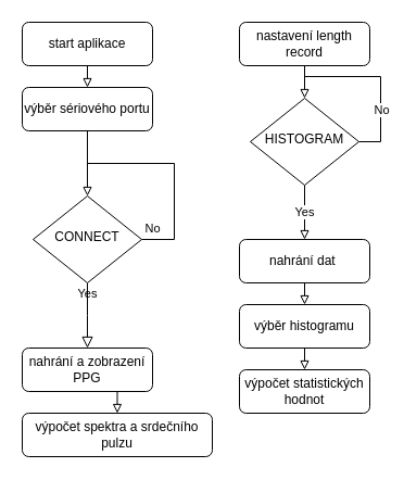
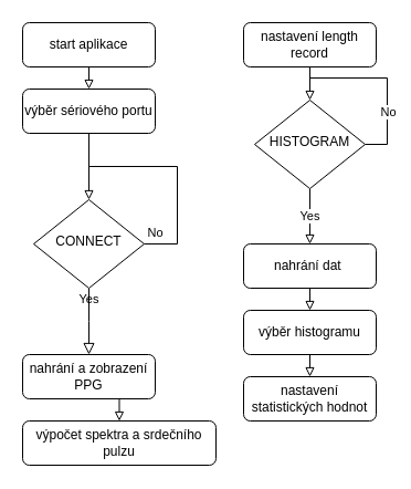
  <mxCell id="0" />
  <mxCell id="1" parent="0" />
  <mxCell id="2" style="edgeStyle=orthogonalEdgeStyle;rounded=0;orthogonalLoop=1;jettySize=auto;html=1;exitX=0.5;exitY=1;exitDx=0;exitDy=0;entryX=0.5;entryY=0;entryDx=0;entryDy=0;endArrow=block;endFill=0;" edge="1" parent="1" source="3" target="8"><mxGeometry relative="1" as="geometry" /></mxCell>
  <mxCell id="3" value="start aplikace" style="rounded=1;whiteSpace=wrap;html=1;fontSize=12;glass=0;strokeWidth=1;shadow=0;" parent="1" vertex="1"><mxGeometry x="20" y="20" width="120" height="40" as="geometry" /></mxCell>
  <mxCell id="4" value="Yes" style="rounded=0;html=1;jettySize=auto;orthogonalLoop=1;fontSize=11;endArrow=block;endFill=0;endSize=8;strokeWidth=1;shadow=0;labelBackgroundColor=none;edgeStyle=orthogonalEdgeStyle;" parent="1" source="6" edge="1"><mxGeometry y="20" relative="1" as="geometry"><mxPoint as="offset" /><mxPoint x="80" y="320" as="targetPoint" /></mxGeometry></mxCell>
  <mxCell id="5" value="No" style="edgeStyle=orthogonalEdgeStyle;rounded=0;html=1;jettySize=auto;orthogonalLoop=1;fontSize=11;endArrow=none;endFill=0;endSize=8;strokeWidth=1;shadow=0;labelBackgroundColor=none;" parent="1" source="6" edge="1"><mxGeometry x="-0.895" y="10" relative="1" as="geometry"><mxPoint as="offset" /><mxPoint x="80" y="140" as="targetPoint" /><Array as="points"><mxPoint x="160" y="220" /><mxPoint x="160" y="150" /><mxPoint x="80" y="150" /></Array></mxGeometry></mxCell>
  <mxCell id="6" value="CONNECT" style="rhombus;whiteSpace=wrap;html=1;shadow=0;fontFamily=Helvetica;fontSize=12;align=center;strokeWidth=1;spacing=6;spacingTop=-4;" parent="1" vertex="1"><mxGeometry x="30" y="180" width="100" height="80" as="geometry" /></mxCell>
  <mxCell id="7" style="edgeStyle=orthogonalEdgeStyle;rounded=0;orthogonalLoop=1;jettySize=auto;html=1;exitX=0.5;exitY=1;exitDx=0;exitDy=0;entryX=0.5;entryY=0;entryDx=0;entryDy=0;endArrow=block;endFill=0;" edge="1" parent="1" source="8" target="6"><mxGeometry relative="1" as="geometry" /></mxCell>
  <mxCell id="8" value="výběr sériového portu" style="rounded=1;whiteSpace=wrap;html=1;fontSize=12;glass=0;strokeWidth=1;shadow=0;" vertex="1" parent="1"><mxGeometry x="20" y="80" width="120" height="40" as="geometry" /></mxCell>
  <mxCell id="9" style="edgeStyle=orthogonalEdgeStyle;rounded=0;orthogonalLoop=1;jettySize=auto;html=1;exitX=0.5;exitY=1;exitDx=0;exitDy=0;entryX=0.5;entryY=0;entryDx=0;entryDy=0;endArrow=block;endFill=0;" edge="1" parent="1" source="10" target="11"><mxGeometry relative="1" as="geometry" /></mxCell>
  <mxCell id="10" value="nahrání a zobrazení PPG" style="rounded=1;whiteSpace=wrap;html=1;fontSize=12;glass=0;strokeWidth=1;shadow=0;" vertex="1" parent="1"><mxGeometry x="20" y="320" width="120" height="40" as="geometry" /></mxCell>
  <mxCell id="11" value="výpočet spektra a srdečního pulzu" style="rounded=1;whiteSpace=wrap;html=1;fontSize=12;glass=0;strokeWidth=1;shadow=0;" vertex="1" parent="1"><mxGeometry x="20" y="380" width="175" height="40" as="geometry" /></mxCell>
  <mxCell id="12" style="edgeStyle=orthogonalEdgeStyle;rounded=0;orthogonalLoop=1;jettySize=auto;html=1;exitX=0.5;exitY=1;exitDx=0;exitDy=0;entryX=0.5;entryY=0;entryDx=0;entryDy=0;endArrow=block;endFill=0;" edge="1" parent="1" source="13" target="17"><mxGeometry relative="1" as="geometry" /></mxCell>
  <mxCell id="13" value="nahrání dat&amp;nbsp;&lt;span style=&quot;color: rgba(0 , 0 , 0 , 0) ; font-family: monospace ; font-size: 0px&quot;&gt;%3CmxGraphModel%3E%3Croot%3E%3CmxCell%20id%3D%220%22%2F%3E%3CmxCell%20id%3D%221%22%20parent%3D%220%22%2F%3E%3CmxCell%20id%3D%222%22%20value%3D%22v%C3%BDpo%C4%8Det%20spektra%20a%20srde%C4%8Dn%C3%ADho%20pulzu%22%20style%3D%22rounded%3D1%3BwhiteSpace%3Dwrap%3Bhtml%3D1%3BfontSize%3D12%3Bglass%3D0%3BstrokeWidth%3D1%3Bshadow%3D0%3B%22%20vertex%3D%221%22%20parent%3D%221%22%3E%3CmxGeometry%20x%3D%22160%22%20y%3D%22390%22%20width%3D%22120%22%20height%3D%2240%22%20as%3D%22geometry%22%2F%3E%3C%2FmxCell%3E%3C%2Froot%3E%3C%2FmxGraphModel%3E&lt;/span&gt;" style="rounded=1;whiteSpace=wrap;html=1;fontSize=12;glass=0;strokeWidth=1;shadow=0;" vertex="1" parent="1"><mxGeometry x="220" y="220" width="120" height="40" as="geometry" /></mxCell>
  <mxCell id="14" style="edgeStyle=orthogonalEdgeStyle;rounded=0;orthogonalLoop=1;jettySize=auto;html=1;exitX=0.5;exitY=1;exitDx=0;exitDy=0;entryX=0.5;entryY=0;entryDx=0;entryDy=0;endArrow=block;endFill=0;" edge="1" parent="1" source="15" target="22"><mxGeometry relative="1" as="geometry" /></mxCell>
  <mxCell id="15" value="nastavení length record" style="rounded=1;whiteSpace=wrap;html=1;fontSize=12;glass=0;strokeWidth=1;shadow=0;" vertex="1" parent="1"><mxGeometry x="220" y="20" width="120" height="40" as="geometry" /></mxCell>
  <mxCell id="16" style="edgeStyle=orthogonalEdgeStyle;rounded=0;orthogonalLoop=1;jettySize=auto;html=1;exitX=0.5;exitY=1;exitDx=0;exitDy=0;entryX=0.5;entryY=0;entryDx=0;entryDy=0;endArrow=block;endFill=0;" edge="1" parent="1" source="17" target="18"><mxGeometry relative="1" as="geometry" /></mxCell>
  <mxCell id="17" value="výběr histogramu" style="rounded=1;whiteSpace=wrap;html=1;fontSize=12;glass=0;strokeWidth=1;shadow=0;" vertex="1" parent="1"><mxGeometry x="220" y="280" width="120" height="40" as="geometry" /></mxCell>
- <mxCell id="18" value="výpočet statistických hodnot" style="rounded=1;whiteSpace=wrap;html=1;fontSize=12;glass=0;strokeWidth=1;shadow=0;" vertex="1" parent="1"><mxGeometry x="220" y="340" width="120" height="40" as="geometry" /></mxCell>
+ <mxCell id="18" value="nastavení statistických hodnot" style="rounded=1;whiteSpace=wrap;html=1;fontSize=12;glass=0;strokeWidth=1;shadow=0;" vertex="1" parent="1"><mxGeometry x="220" y="340" width="120" height="40" as="geometry" /></mxCell>
  <mxCell id="19" value="Yes" style="edgeStyle=orthogonalEdgeStyle;rounded=0;orthogonalLoop=1;jettySize=auto;html=1;exitX=0.5;exitY=1;exitDx=0;exitDy=0;endArrow=block;endFill=0;" edge="1" parent="1" source="22" target="13"><mxGeometry relative="1" as="geometry"><mxPoint x="280" y="200" as="sourcePoint" /></mxGeometry></mxCell>
  <mxCell id="20" style="edgeStyle=orthogonalEdgeStyle;rounded=0;orthogonalLoop=1;jettySize=auto;html=1;exitX=1;exitY=0.5;exitDx=0;exitDy=0;entryX=0.5;entryY=1;entryDx=0;entryDy=0;endArrow=none;endFill=0;" edge="1" parent="1" source="22" target="15"><mxGeometry relative="1" as="geometry"><Array as="points"><mxPoint x="350" y="130" /><mxPoint x="350" y="70" /><mxPoint x="280" y="70" /></Array></mxGeometry></mxCell>
  <mxCell id="21" value="No" style="edgeLabel;html=1;align=center;verticalAlign=middle;resizable=0;points=[];" vertex="1" connectable="0" parent="20"><mxGeometry x="-0.562" relative="1" as="geometry"><mxPoint y="-15" as="offset" /></mxGeometry></mxCell>
  <mxCell id="22" value="HISTOGRAM" style="rhombus;whiteSpace=wrap;html=1;shadow=0;fontFamily=Helvetica;fontSize=12;align=center;strokeWidth=1;spacing=6;spacingTop=-4;" vertex="1" parent="1"><mxGeometry x="230" y="90" width="100" height="80" as="geometry" /></mxCell>
